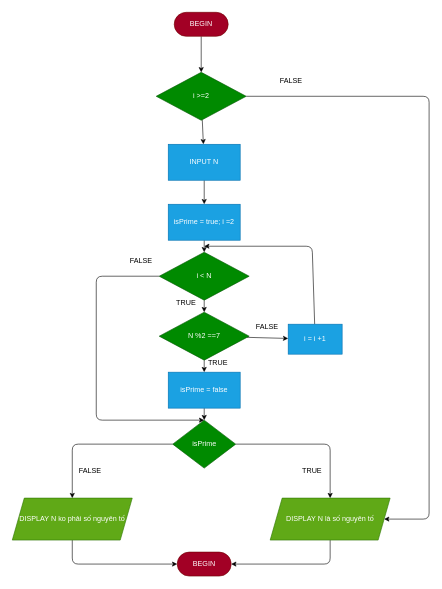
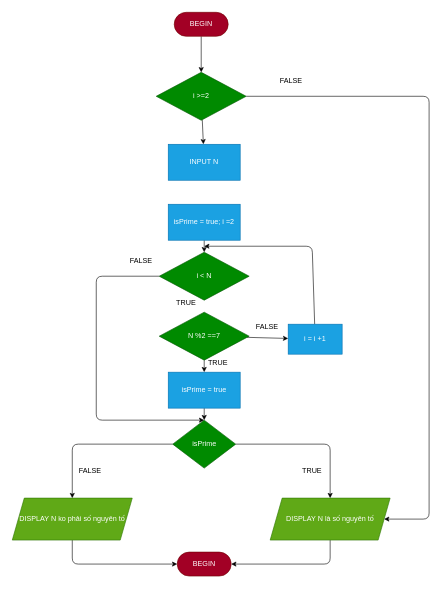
  <mxCell id="0" />
  <mxCell id="1" parent="0" />
  <mxCell id="2" style="edgeStyle=none;html=1;entryX=0.5;entryY=0;entryDx=0;entryDy=0;" edge="1" parent="1" source="3" target="34"><mxGeometry relative="1" as="geometry" /></mxCell>
  <mxCell id="3" value="BEGIN" style="rounded=1;whiteSpace=wrap;html=1;arcSize=50;fillColor=#a20025;fontColor=#ffffff;strokeColor=#6F0000;" vertex="1" parent="1"><mxGeometry x="290" y="20" width="90" height="40" as="geometry" /></mxCell>
- <mxCell id="4" style="edgeStyle=none;html=1;" edge="1" parent="1" source="5" target="10"><mxGeometry relative="1" as="geometry" /></mxCell>
  <mxCell id="5" value="INPUT N" style="rounded=0;whiteSpace=wrap;html=1;fillColor=#1ba1e2;fontColor=#ffffff;strokeColor=#006EAF;" vertex="1" parent="1"><mxGeometry x="280" y="240" width="120" height="60" as="geometry" /></mxCell>
- <mxCell id="6" style="edgeStyle=none;html=1;" edge="1" parent="1" source="8" target="17"><mxGeometry relative="1" as="geometry" /></mxCell>
  <mxCell id="7" style="edgeStyle=none;html=1;entryX=0.5;entryY=0;entryDx=0;entryDy=0;" edge="1" parent="1" source="8" target="22"><mxGeometry relative="1" as="geometry"><Array as="points"><mxPoint x="160" y="460" /><mxPoint x="160" y="700" /></Array></mxGeometry></mxCell>
  <mxCell id="8" value="i &amp;lt; N" style="rhombus;whiteSpace=wrap;html=1;fillColor=#008a00;fontColor=#ffffff;strokeColor=#005700;" vertex="1" parent="1"><mxGeometry x="265" y="420" width="150" height="80" as="geometry" /></mxCell>
  <mxCell id="9" style="edgeStyle=none;html=1;" edge="1" parent="1" source="10" target="8"><mxGeometry relative="1" as="geometry" /></mxCell>
  <mxCell id="10" value="isPrime = true; i =2" style="rounded=0;whiteSpace=wrap;html=1;fillColor=#1ba1e2;fontColor=#ffffff;strokeColor=#006EAF;" vertex="1" parent="1"><mxGeometry x="280" y="340" width="120" height="60" as="geometry" /></mxCell>
  <mxCell id="11" style="edgeStyle=none;html=1;entryX=1;entryY=0.5;entryDx=0;entryDy=0;" edge="1" parent="1" source="12" target="23"><mxGeometry relative="1" as="geometry"><Array as="points"><mxPoint x="550" y="940" /></Array></mxGeometry></mxCell>
  <mxCell id="12" value="DISPLAY N là số nguyên tố" style="shape=parallelogram;perimeter=parallelogramPerimeter;whiteSpace=wrap;html=1;fixedSize=1;fillColor=#60a917;fontColor=#ffffff;strokeColor=#2D7600;" vertex="1" parent="1"><mxGeometry x="450" y="830" width="200" height="70" as="geometry" /></mxCell>
  <mxCell id="13" style="edgeStyle=none;html=1;entryX=0;entryY=0.5;entryDx=0;entryDy=0;" edge="1" parent="1" source="14" target="23"><mxGeometry relative="1" as="geometry"><Array as="points"><mxPoint x="120" y="940" /></Array></mxGeometry></mxCell>
  <mxCell id="14" value="DISPLAY N ko phải số nguyên tố" style="shape=parallelogram;perimeter=parallelogramPerimeter;whiteSpace=wrap;html=1;fixedSize=1;fillColor=#60a917;fontColor=#ffffff;strokeColor=#2D7600;" vertex="1" parent="1"><mxGeometry x="20" y="830" width="200" height="70" as="geometry" /></mxCell>
  <mxCell id="15" style="edgeStyle=none;html=1;" edge="1" parent="1" source="17" target="25"><mxGeometry relative="1" as="geometry" /></mxCell>
  <mxCell id="16" style="edgeStyle=none;html=1;" edge="1" parent="1" source="17" target="19"><mxGeometry relative="1" as="geometry" /></mxCell>
  <mxCell id="17" value="N %2 ==7" style="rhombus;whiteSpace=wrap;html=1;fillColor=#008a00;fontColor=#ffffff;strokeColor=#005700;" vertex="1" parent="1"><mxGeometry x="265" y="520" width="150" height="80" as="geometry" /></mxCell>
  <mxCell id="18" style="edgeStyle=none;html=1;" edge="1" parent="1" source="19" target="22"><mxGeometry relative="1" as="geometry" /></mxCell>
- <mxCell id="19" value="isPrime = false" style="rounded=0;whiteSpace=wrap;html=1;fillColor=#1ba1e2;fontColor=#ffffff;strokeColor=#006EAF;" vertex="1" parent="1"><mxGeometry x="280" y="620" width="120" height="60" as="geometry" /></mxCell>
+ <mxCell id="19" value="isPrime = true" style="rounded=0;whiteSpace=wrap;html=1;fillColor=#1ba1e2;fontColor=#ffffff;strokeColor=#006EAF;" vertex="1" parent="1"><mxGeometry x="280" y="620" width="120" height="60" as="geometry" /></mxCell>
  <mxCell id="20" style="edgeStyle=none;html=1;entryX=0.5;entryY=0;entryDx=0;entryDy=0;" edge="1" parent="1" source="22" target="12"><mxGeometry relative="1" as="geometry"><Array as="points"><mxPoint x="550" y="740" /></Array></mxGeometry></mxCell>
  <mxCell id="21" style="edgeStyle=none;html=1;entryX=0.5;entryY=0;entryDx=0;entryDy=0;" edge="1" parent="1" source="22" target="14"><mxGeometry relative="1" as="geometry"><Array as="points"><mxPoint x="120" y="740" /></Array></mxGeometry></mxCell>
  <mxCell id="22" value="isPrime" style="rhombus;whiteSpace=wrap;html=1;fillColor=#008a00;fontColor=#ffffff;strokeColor=#005700;" vertex="1" parent="1"><mxGeometry x="287.5" y="700" width="105" height="80" as="geometry" /></mxCell>
  <mxCell id="23" value="BEGIN" style="rounded=1;whiteSpace=wrap;html=1;arcSize=50;fillColor=#a20025;fontColor=#ffffff;strokeColor=#6F0000;" vertex="1" parent="1"><mxGeometry x="295" y="920" width="90" height="40" as="geometry" /></mxCell>
  <mxCell id="24" style="edgeStyle=none;html=1;" edge="1" parent="1" source="25"><mxGeometry relative="1" as="geometry"><mxPoint x="340" y="410" as="targetPoint" /><Array as="points"><mxPoint x="520" y="410" /></Array></mxGeometry></mxCell>
  <mxCell id="25" value="i = i +1" style="rounded=0;whiteSpace=wrap;html=1;fillColor=#1ba1e2;fontColor=#ffffff;strokeColor=#006EAF;" vertex="1" parent="1"><mxGeometry x="480" y="540" width="90" height="50" as="geometry" /></mxCell>
  <mxCell id="26" value="TRUE" style="text;html=1;strokeColor=none;fillColor=none;align=center;verticalAlign=middle;whiteSpace=wrap;rounded=0;" vertex="1" parent="1"><mxGeometry x="280" y="490" width="60" height="30" as="geometry" /></mxCell>
  <mxCell id="27" value="FALSE" style="text;html=1;strokeColor=none;fillColor=none;align=center;verticalAlign=middle;whiteSpace=wrap;rounded=0;" vertex="1" parent="1"><mxGeometry x="205" y="420" width="60" height="30" as="geometry" /></mxCell>
  <mxCell id="28" value="TRUE" style="text;html=1;strokeColor=none;fillColor=none;align=center;verticalAlign=middle;whiteSpace=wrap;rounded=0;" vertex="1" parent="1"><mxGeometry x="332.5" y="590" width="60" height="30" as="geometry" /></mxCell>
  <mxCell id="29" value="FALSE" style="text;html=1;strokeColor=none;fillColor=none;align=center;verticalAlign=middle;whiteSpace=wrap;rounded=0;" vertex="1" parent="1"><mxGeometry x="415" y="530" width="60" height="30" as="geometry" /></mxCell>
  <mxCell id="30" value="FALSE" style="text;html=1;strokeColor=none;fillColor=none;align=center;verticalAlign=middle;whiteSpace=wrap;rounded=0;" vertex="1" parent="1"><mxGeometry x="120" y="770" width="60" height="30" as="geometry" /></mxCell>
  <mxCell id="31" value="TRUE" style="text;html=1;strokeColor=none;fillColor=none;align=center;verticalAlign=middle;whiteSpace=wrap;rounded=0;" vertex="1" parent="1"><mxGeometry x="490" y="770" width="60" height="30" as="geometry" /></mxCell>
  <mxCell id="32" style="edgeStyle=none;html=1;" edge="1" parent="1" source="34" target="5"><mxGeometry relative="1" as="geometry" /></mxCell>
  <mxCell id="33" style="edgeStyle=none;html=1;entryX=1;entryY=0.5;entryDx=0;entryDy=0;" edge="1" parent="1" source="34" target="12"><mxGeometry relative="1" as="geometry"><Array as="points"><mxPoint x="715" y="160" /><mxPoint x="715" y="865" /></Array></mxGeometry></mxCell>
  <mxCell id="34" value="i &amp;gt;=2" style="rhombus;whiteSpace=wrap;html=1;fillColor=#008a00;fontColor=#ffffff;strokeColor=#005700;" vertex="1" parent="1"><mxGeometry x="260" y="120" width="150" height="80" as="geometry" /></mxCell>
  <mxCell id="35" value="FALSE" style="text;html=1;strokeColor=none;fillColor=none;align=center;verticalAlign=middle;whiteSpace=wrap;rounded=0;" vertex="1" parent="1"><mxGeometry x="455" y="120" width="60" height="30" as="geometry" /></mxCell>
